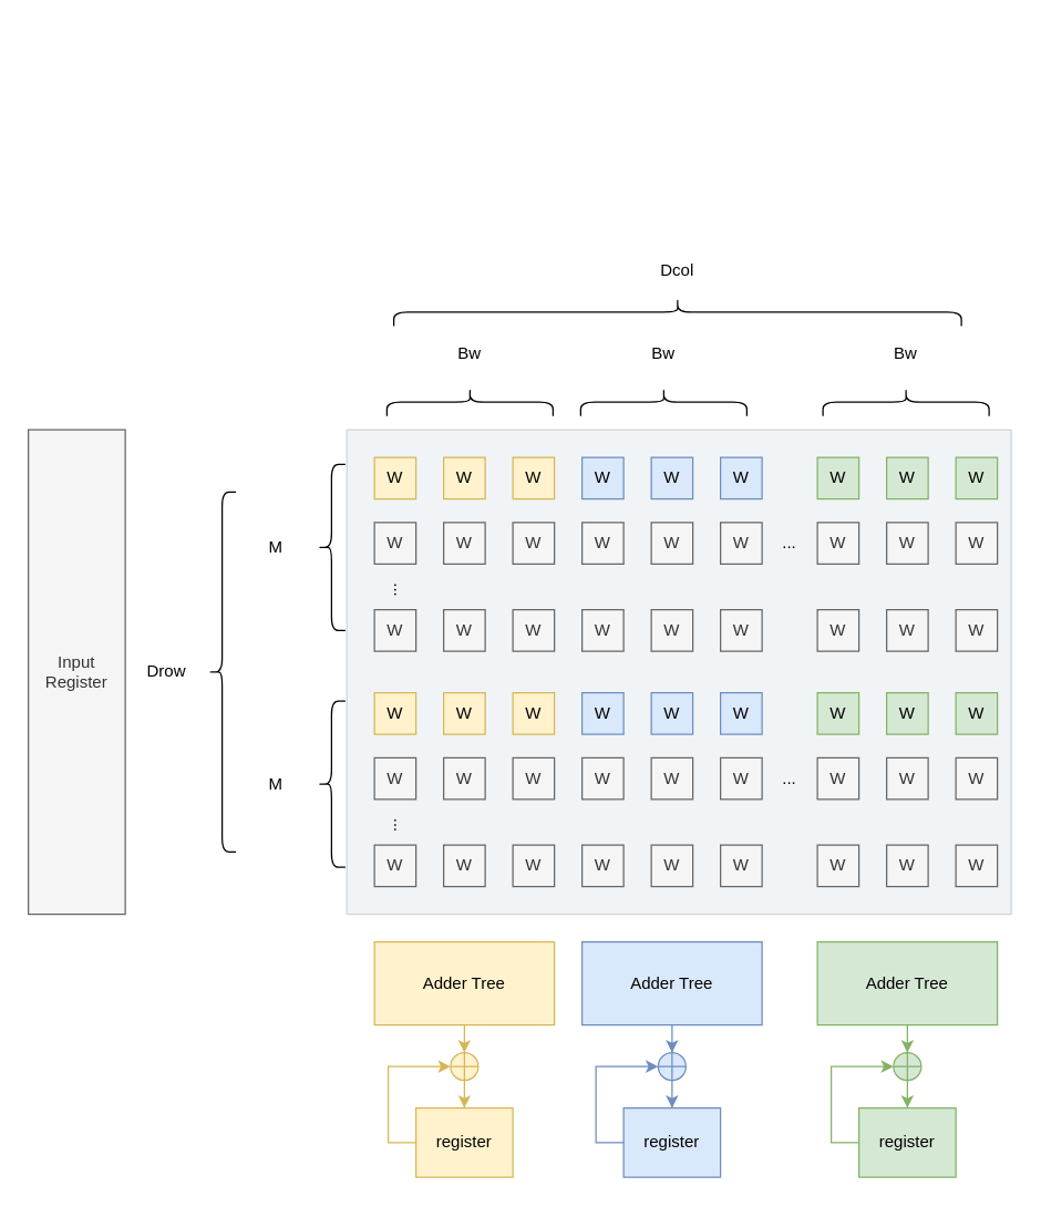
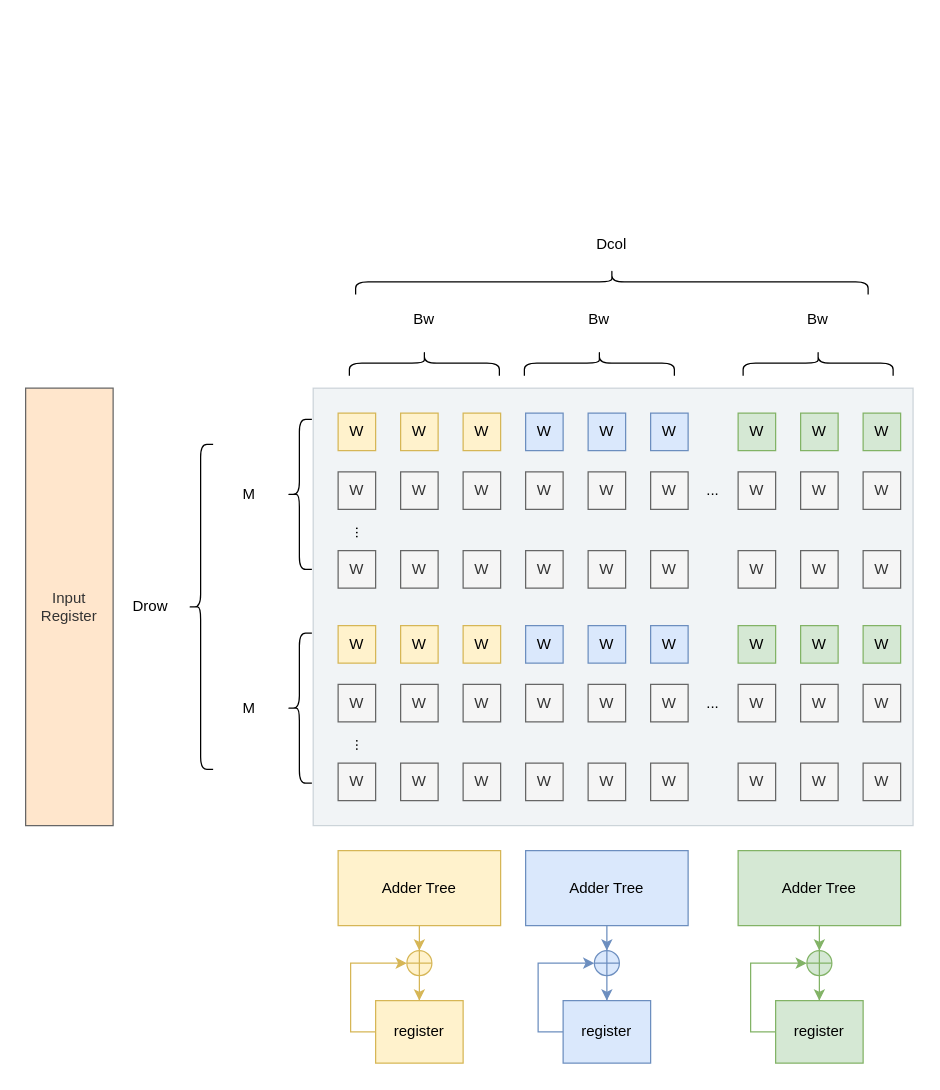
  <mxCell id="0" />
  <mxCell id="1" parent="0" />
  <mxCell id="2" value="" style="rounded=0;whiteSpace=wrap;html=1;fillColor=#bac8d3;strokeColor=#23445d;opacity=20;" vertex="1" parent="1"><mxGeometry x="250" y="310" width="480" height="350" as="geometry" /></mxCell>
  <mxCell id="3" value="W" style="rounded=0;whiteSpace=wrap;html=1;fillColor=#fff2cc;strokeColor=#d6b656;" vertex="1" parent="1"><mxGeometry x="270" y="330" width="30" height="30" as="geometry" /></mxCell>
  <mxCell id="4" value="W" style="rounded=0;whiteSpace=wrap;html=1;fillColor=#fff2cc;strokeColor=#d6b656;" vertex="1" parent="1"><mxGeometry x="320" y="330" width="30" height="30" as="geometry" /></mxCell>
  <mxCell id="5" value="W" style="rounded=0;whiteSpace=wrap;html=1;fillColor=#fff2cc;strokeColor=#d6b656;" vertex="1" parent="1"><mxGeometry x="370" y="330" width="30" height="30" as="geometry" /></mxCell>
  <mxCell id="6" value="W" style="rounded=0;whiteSpace=wrap;html=1;fillColor=#dae8fc;strokeColor=#6c8ebf;" vertex="1" parent="1"><mxGeometry x="420" y="330" width="30" height="30" as="geometry" /></mxCell>
  <mxCell id="7" value="W" style="rounded=0;whiteSpace=wrap;html=1;fillColor=#dae8fc;strokeColor=#6c8ebf;" vertex="1" parent="1"><mxGeometry x="470" y="330" width="30" height="30" as="geometry" /></mxCell>
  <mxCell id="8" value="W" style="rounded=0;whiteSpace=wrap;html=1;fillColor=#dae8fc;strokeColor=#6c8ebf;" vertex="1" parent="1"><mxGeometry x="520" y="330" width="30" height="30" as="geometry" /></mxCell>
  <mxCell id="9" value="W" style="rounded=0;whiteSpace=wrap;html=1;fillColor=#d5e8d4;strokeColor=#82b366;" vertex="1" parent="1"><mxGeometry x="590" y="330" width="30" height="30" as="geometry" /></mxCell>
  <mxCell id="10" value="W" style="rounded=0;whiteSpace=wrap;html=1;fillColor=#d5e8d4;strokeColor=#82b366;" vertex="1" parent="1"><mxGeometry x="640" y="330" width="30" height="30" as="geometry" /></mxCell>
  <mxCell id="11" value="W" style="rounded=0;whiteSpace=wrap;html=1;fillColor=#d5e8d4;strokeColor=#82b366;" vertex="1" parent="1"><mxGeometry x="690" y="330" width="30" height="30" as="geometry" /></mxCell>
  <mxCell id="12" value="..." style="text;html=1;strokeColor=none;fillColor=none;align=center;verticalAlign=middle;whiteSpace=wrap;rounded=0;" vertex="1" parent="1"><mxGeometry x="540" y="377" width="60" height="30" as="geometry" /></mxCell>
  <mxCell id="13" value="W" style="rounded=0;whiteSpace=wrap;html=1;fillColor=#f5f5f5;fontColor=#333333;strokeColor=#666666;" vertex="1" parent="1"><mxGeometry x="270" y="377" width="30" height="30" as="geometry" /></mxCell>
  <mxCell id="14" value="W" style="rounded=0;whiteSpace=wrap;html=1;fillColor=#f5f5f5;fontColor=#333333;strokeColor=#666666;" vertex="1" parent="1"><mxGeometry x="320" y="377" width="30" height="30" as="geometry" /></mxCell>
  <mxCell id="15" value="W" style="rounded=0;whiteSpace=wrap;html=1;fillColor=#f5f5f5;fontColor=#333333;strokeColor=#666666;" vertex="1" parent="1"><mxGeometry x="370" y="377" width="30" height="30" as="geometry" /></mxCell>
  <mxCell id="16" value="W" style="rounded=0;whiteSpace=wrap;html=1;fillColor=#f5f5f5;fontColor=#333333;strokeColor=#666666;" vertex="1" parent="1"><mxGeometry x="420" y="377" width="30" height="30" as="geometry" /></mxCell>
  <mxCell id="17" value="W" style="rounded=0;whiteSpace=wrap;html=1;fillColor=#f5f5f5;fontColor=#333333;strokeColor=#666666;" vertex="1" parent="1"><mxGeometry x="470" y="377" width="30" height="30" as="geometry" /></mxCell>
  <mxCell id="18" value="W" style="rounded=0;whiteSpace=wrap;html=1;fillColor=#f5f5f5;fontColor=#333333;strokeColor=#666666;" vertex="1" parent="1"><mxGeometry x="520" y="377" width="30" height="30" as="geometry" /></mxCell>
  <mxCell id="19" value="W" style="rounded=0;whiteSpace=wrap;html=1;fillColor=#f5f5f5;fontColor=#333333;strokeColor=#666666;" vertex="1" parent="1"><mxGeometry x="590" y="377" width="30" height="30" as="geometry" /></mxCell>
  <mxCell id="20" value="W" style="rounded=0;whiteSpace=wrap;html=1;fillColor=#f5f5f5;fontColor=#333333;strokeColor=#666666;" vertex="1" parent="1"><mxGeometry x="640" y="377" width="30" height="30" as="geometry" /></mxCell>
  <mxCell id="21" value="W" style="rounded=0;whiteSpace=wrap;html=1;fillColor=#f5f5f5;fontColor=#333333;strokeColor=#666666;" vertex="1" parent="1"><mxGeometry x="690" y="377" width="30" height="30" as="geometry" /></mxCell>
  <mxCell id="22" value="W" style="rounded=0;whiteSpace=wrap;html=1;fillColor=#f5f5f5;fontColor=#333333;strokeColor=#666666;" vertex="1" parent="1"><mxGeometry x="270" y="440" width="30" height="30" as="geometry" /></mxCell>
  <mxCell id="23" value="W" style="rounded=0;whiteSpace=wrap;html=1;fillColor=#f5f5f5;fontColor=#333333;strokeColor=#666666;" vertex="1" parent="1"><mxGeometry x="320" y="440" width="30" height="30" as="geometry" /></mxCell>
  <mxCell id="24" value="W" style="rounded=0;whiteSpace=wrap;html=1;fillColor=#f5f5f5;fontColor=#333333;strokeColor=#666666;" vertex="1" parent="1"><mxGeometry x="370" y="440" width="30" height="30" as="geometry" /></mxCell>
  <mxCell id="25" value="W" style="rounded=0;whiteSpace=wrap;html=1;fillColor=#f5f5f5;fontColor=#333333;strokeColor=#666666;" vertex="1" parent="1"><mxGeometry x="420" y="440" width="30" height="30" as="geometry" /></mxCell>
  <mxCell id="26" value="W" style="rounded=0;whiteSpace=wrap;html=1;fillColor=#f5f5f5;fontColor=#333333;strokeColor=#666666;" vertex="1" parent="1"><mxGeometry x="470" y="440" width="30" height="30" as="geometry" /></mxCell>
  <mxCell id="27" value="W" style="rounded=0;whiteSpace=wrap;html=1;fillColor=#f5f5f5;fontColor=#333333;strokeColor=#666666;" vertex="1" parent="1"><mxGeometry x="520" y="440" width="30" height="30" as="geometry" /></mxCell>
  <mxCell id="28" value="W" style="rounded=0;whiteSpace=wrap;html=1;fillColor=#f5f5f5;fontColor=#333333;strokeColor=#666666;" vertex="1" parent="1"><mxGeometry x="590" y="440" width="30" height="30" as="geometry" /></mxCell>
  <mxCell id="29" value="W" style="rounded=0;whiteSpace=wrap;html=1;fillColor=#f5f5f5;fontColor=#333333;strokeColor=#666666;" vertex="1" parent="1"><mxGeometry x="640" y="440" width="30" height="30" as="geometry" /></mxCell>
  <mxCell id="30" value="W" style="rounded=0;whiteSpace=wrap;html=1;fillColor=#f5f5f5;fontColor=#333333;strokeColor=#666666;" vertex="1" parent="1"><mxGeometry x="690" y="440" width="30" height="30" as="geometry" /></mxCell>
  <mxCell id="31" value="..." style="text;html=1;strokeColor=none;fillColor=none;align=center;verticalAlign=middle;whiteSpace=wrap;rounded=0;labelPosition=center;verticalLabelPosition=middle;rotation=90;" vertex="1" parent="1"><mxGeometry x="259" y="411" width="60" height="30" as="geometry" /></mxCell>
  <mxCell id="32" value="W" style="rounded=0;whiteSpace=wrap;html=1;fillColor=#fff2cc;strokeColor=#d6b656;" vertex="1" parent="1"><mxGeometry x="270" y="500" width="30" height="30" as="geometry" /></mxCell>
  <mxCell id="33" value="W" style="rounded=0;whiteSpace=wrap;html=1;fillColor=#fff2cc;strokeColor=#d6b656;" vertex="1" parent="1"><mxGeometry x="320" y="500" width="30" height="30" as="geometry" /></mxCell>
  <mxCell id="34" value="W" style="rounded=0;whiteSpace=wrap;html=1;fillColor=#fff2cc;strokeColor=#d6b656;" vertex="1" parent="1"><mxGeometry x="370" y="500" width="30" height="30" as="geometry" /></mxCell>
  <mxCell id="35" value="W" style="rounded=0;whiteSpace=wrap;html=1;fillColor=#dae8fc;strokeColor=#6c8ebf;" vertex="1" parent="1"><mxGeometry x="420" y="500" width="30" height="30" as="geometry" /></mxCell>
  <mxCell id="36" value="W" style="rounded=0;whiteSpace=wrap;html=1;fillColor=#dae8fc;strokeColor=#6c8ebf;" vertex="1" parent="1"><mxGeometry x="470" y="500" width="30" height="30" as="geometry" /></mxCell>
  <mxCell id="37" value="W" style="rounded=0;whiteSpace=wrap;html=1;fillColor=#dae8fc;strokeColor=#6c8ebf;" vertex="1" parent="1"><mxGeometry x="520" y="500" width="30" height="30" as="geometry" /></mxCell>
  <mxCell id="38" value="W" style="rounded=0;whiteSpace=wrap;html=1;fillColor=#d5e8d4;strokeColor=#82b366;" vertex="1" parent="1"><mxGeometry x="590" y="500" width="30" height="30" as="geometry" /></mxCell>
  <mxCell id="39" value="W" style="rounded=0;whiteSpace=wrap;html=1;fillColor=#d5e8d4;strokeColor=#82b366;" vertex="1" parent="1"><mxGeometry x="640" y="500" width="30" height="30" as="geometry" /></mxCell>
  <mxCell id="40" value="W" style="rounded=0;whiteSpace=wrap;html=1;fillColor=#d5e8d4;strokeColor=#82b366;" vertex="1" parent="1"><mxGeometry x="690" y="500" width="30" height="30" as="geometry" /></mxCell>
  <mxCell id="41" value="..." style="text;html=1;strokeColor=none;fillColor=none;align=center;verticalAlign=middle;whiteSpace=wrap;rounded=0;" vertex="1" parent="1"><mxGeometry x="540" y="547" width="60" height="30" as="geometry" /></mxCell>
  <mxCell id="42" value="W" style="rounded=0;whiteSpace=wrap;html=1;fillColor=#f5f5f5;fontColor=#333333;strokeColor=#666666;" vertex="1" parent="1"><mxGeometry x="270" y="547" width="30" height="30" as="geometry" /></mxCell>
  <mxCell id="43" value="W" style="rounded=0;whiteSpace=wrap;html=1;fillColor=#f5f5f5;fontColor=#333333;strokeColor=#666666;" vertex="1" parent="1"><mxGeometry x="320" y="547" width="30" height="30" as="geometry" /></mxCell>
  <mxCell id="44" value="W" style="rounded=0;whiteSpace=wrap;html=1;fillColor=#f5f5f5;fontColor=#333333;strokeColor=#666666;" vertex="1" parent="1"><mxGeometry x="370" y="547" width="30" height="30" as="geometry" /></mxCell>
  <mxCell id="45" value="W" style="rounded=0;whiteSpace=wrap;html=1;fillColor=#f5f5f5;fontColor=#333333;strokeColor=#666666;" vertex="1" parent="1"><mxGeometry x="420" y="547" width="30" height="30" as="geometry" /></mxCell>
  <mxCell id="46" value="W" style="rounded=0;whiteSpace=wrap;html=1;fillColor=#f5f5f5;fontColor=#333333;strokeColor=#666666;" vertex="1" parent="1"><mxGeometry x="470" y="547" width="30" height="30" as="geometry" /></mxCell>
  <mxCell id="47" value="W" style="rounded=0;whiteSpace=wrap;html=1;fillColor=#f5f5f5;fontColor=#333333;strokeColor=#666666;" vertex="1" parent="1"><mxGeometry x="520" y="547" width="30" height="30" as="geometry" /></mxCell>
  <mxCell id="48" value="W" style="rounded=0;whiteSpace=wrap;html=1;fillColor=#f5f5f5;fontColor=#333333;strokeColor=#666666;" vertex="1" parent="1"><mxGeometry x="590" y="547" width="30" height="30" as="geometry" /></mxCell>
  <mxCell id="49" value="W" style="rounded=0;whiteSpace=wrap;html=1;fillColor=#f5f5f5;fontColor=#333333;strokeColor=#666666;" vertex="1" parent="1"><mxGeometry x="640" y="547" width="30" height="30" as="geometry" /></mxCell>
  <mxCell id="50" value="W" style="rounded=0;whiteSpace=wrap;html=1;fillColor=#f5f5f5;fontColor=#333333;strokeColor=#666666;" vertex="1" parent="1"><mxGeometry x="690" y="547" width="30" height="30" as="geometry" /></mxCell>
  <mxCell id="51" value="W" style="rounded=0;whiteSpace=wrap;html=1;fillColor=#f5f5f5;fontColor=#333333;strokeColor=#666666;" vertex="1" parent="1"><mxGeometry x="270" y="610" width="30" height="30" as="geometry" /></mxCell>
  <mxCell id="52" value="W" style="rounded=0;whiteSpace=wrap;html=1;fillColor=#f5f5f5;fontColor=#333333;strokeColor=#666666;" vertex="1" parent="1"><mxGeometry x="320" y="610" width="30" height="30" as="geometry" /></mxCell>
  <mxCell id="53" value="W" style="rounded=0;whiteSpace=wrap;html=1;fillColor=#f5f5f5;fontColor=#333333;strokeColor=#666666;" vertex="1" parent="1"><mxGeometry x="370" y="610" width="30" height="30" as="geometry" /></mxCell>
  <mxCell id="54" value="W" style="rounded=0;whiteSpace=wrap;html=1;fillColor=#f5f5f5;fontColor=#333333;strokeColor=#666666;" vertex="1" parent="1"><mxGeometry x="420" y="610" width="30" height="30" as="geometry" /></mxCell>
  <mxCell id="55" value="W" style="rounded=0;whiteSpace=wrap;html=1;fillColor=#f5f5f5;fontColor=#333333;strokeColor=#666666;" vertex="1" parent="1"><mxGeometry x="470" y="610" width="30" height="30" as="geometry" /></mxCell>
  <mxCell id="56" value="W" style="rounded=0;whiteSpace=wrap;html=1;fillColor=#f5f5f5;fontColor=#333333;strokeColor=#666666;" vertex="1" parent="1"><mxGeometry x="520" y="610" width="30" height="30" as="geometry" /></mxCell>
  <mxCell id="57" value="W" style="rounded=0;whiteSpace=wrap;html=1;fillColor=#f5f5f5;fontColor=#333333;strokeColor=#666666;" vertex="1" parent="1"><mxGeometry x="590" y="610" width="30" height="30" as="geometry" /></mxCell>
  <mxCell id="58" value="W" style="rounded=0;whiteSpace=wrap;html=1;fillColor=#f5f5f5;fontColor=#333333;strokeColor=#666666;" vertex="1" parent="1"><mxGeometry x="640" y="610" width="30" height="30" as="geometry" /></mxCell>
  <mxCell id="59" value="W" style="rounded=0;whiteSpace=wrap;html=1;fillColor=#f5f5f5;fontColor=#333333;strokeColor=#666666;" vertex="1" parent="1"><mxGeometry x="690" y="610" width="30" height="30" as="geometry" /></mxCell>
  <mxCell id="60" value="..." style="text;html=1;strokeColor=none;fillColor=none;align=center;verticalAlign=middle;whiteSpace=wrap;rounded=0;labelPosition=center;verticalLabelPosition=middle;rotation=90;" vertex="1" parent="1"><mxGeometry x="259" y="581" width="60" height="30" as="geometry" /></mxCell>
  <mxCell id="61" value="" style="shape=curlyBracket;whiteSpace=wrap;html=1;rounded=1;labelPosition=left;verticalLabelPosition=middle;align=right;verticalAlign=middle;" vertex="1" parent="1"><mxGeometry x="229" y="335" width="20" height="120" as="geometry" /></mxCell>
  <mxCell id="62" value="M" style="text;html=1;strokeColor=none;fillColor=none;align=center;verticalAlign=middle;whiteSpace=wrap;rounded=0;" vertex="1" parent="1"><mxGeometry x="169" y="380" width="60" height="30" as="geometry" /></mxCell>
  <mxCell id="63" value="" style="shape=curlyBracket;whiteSpace=wrap;html=1;rounded=1;labelPosition=left;verticalLabelPosition=middle;align=right;verticalAlign=middle;rotation=90;" vertex="1" parent="1"><mxGeometry x="329" y="230" width="20" height="120" as="geometry" /></mxCell>
  <mxCell id="64" value="Bw" style="text;html=1;strokeColor=none;fillColor=none;align=center;verticalAlign=middle;whiteSpace=wrap;rounded=0;" vertex="1" parent="1"><mxGeometry x="309" y="240" width="60" height="30" as="geometry" /></mxCell>
  <mxCell id="65" value="" style="shape=curlyBracket;whiteSpace=wrap;html=1;rounded=1;labelPosition=left;verticalLabelPosition=middle;align=right;verticalAlign=middle;rotation=90;" vertex="1" parent="1"><mxGeometry x="469" y="230" width="20" height="120" as="geometry" /></mxCell>
  <mxCell id="66" value="" style="shape=curlyBracket;whiteSpace=wrap;html=1;rounded=1;labelPosition=left;verticalLabelPosition=middle;align=right;verticalAlign=middle;rotation=90;" vertex="1" parent="1"><mxGeometry x="644" y="230" width="20" height="120" as="geometry" /></mxCell>
  <mxCell id="67" value="" style="shape=curlyBracket;whiteSpace=wrap;html=1;rounded=1;labelPosition=left;verticalLabelPosition=middle;align=right;verticalAlign=middle;rotation=90;direction=north;" vertex="1" parent="1"><mxGeometry x="179" y="556" width="120" height="20" as="geometry" /></mxCell>
  <mxCell id="68" value="M" style="text;html=1;strokeColor=none;fillColor=none;align=center;verticalAlign=middle;whiteSpace=wrap;rounded=0;" vertex="1" parent="1"><mxGeometry x="169" y="551" width="60" height="30" as="geometry" /></mxCell>
  <mxCell id="69" value="Bw" style="text;html=1;strokeColor=none;fillColor=none;align=center;verticalAlign=middle;whiteSpace=wrap;rounded=0;" vertex="1" parent="1"><mxGeometry x="449" y="240" width="60" height="30" as="geometry" /></mxCell>
  <mxCell id="70" value="Bw" style="text;html=1;strokeColor=none;fillColor=none;align=center;verticalAlign=middle;whiteSpace=wrap;rounded=0;" vertex="1" parent="1"><mxGeometry x="624" y="240" width="60" height="30" as="geometry" /></mxCell>
  <mxCell id="71" value="" style="shape=curlyBracket;whiteSpace=wrap;html=1;rounded=1;labelPosition=left;verticalLabelPosition=middle;align=right;verticalAlign=middle;rotation=90;" vertex="1" parent="1"><mxGeometry x="479" y="20" width="20" height="410" as="geometry" /></mxCell>
  <mxCell id="72" value="Dcol" style="text;html=1;strokeColor=none;fillColor=none;align=center;verticalAlign=middle;whiteSpace=wrap;rounded=0;" vertex="1" parent="1"><mxGeometry x="459" y="180" width="60" height="30" as="geometry" /></mxCell>
  <mxCell id="73" value="" style="shape=curlyBracket;whiteSpace=wrap;html=1;rounded=1;labelPosition=left;verticalLabelPosition=middle;align=right;verticalAlign=middle;rotation=90;direction=north;" vertex="1" parent="1"><mxGeometry y="475" width="260" height="20" as="geometry" x="30" /></mxCell>
  <mxCell id="74" value="Drow" style="text;html=1;strokeColor=none;fillColor=none;align=center;verticalAlign=middle;whiteSpace=wrap;rounded=0;" vertex="1" parent="1"><mxGeometry x="90" y="470" width="60" height="30" as="geometry" /></mxCell>
  <mxCell id="75" style="edgeStyle=orthogonalEdgeStyle;rounded=0;orthogonalLoop=1;jettySize=auto;html=1;entryX=0.5;entryY=0;entryDx=0;entryDy=0;fillColor=#fff2cc;strokeColor=#d6b656;" edge="1" parent="1" source="76" target="80"><mxGeometry relative="1" as="geometry" /></mxCell>
  <mxCell id="76" value="Adder Tree" style="rounded=0;whiteSpace=wrap;html=1;fillColor=#fff2cc;strokeColor=#d6b656;" vertex="1" parent="1"><mxGeometry x="270" y="680" width="130" height="60" as="geometry" /></mxCell>
  <mxCell id="77" style="edgeStyle=orthogonalEdgeStyle;rounded=0;orthogonalLoop=1;jettySize=auto;html=1;entryX=0;entryY=0.5;entryDx=0;entryDy=0;exitX=0;exitY=0.5;exitDx=0;exitDy=0;fillColor=#fff2cc;strokeColor=#d6b656;" edge="1" parent="1" source="78" target="80"><mxGeometry relative="1" as="geometry" /></mxCell>
  <mxCell id="78" value="register" style="rounded=0;whiteSpace=wrap;html=1;fillColor=#fff2cc;strokeColor=#d6b656;" vertex="1" parent="1"><mxGeometry x="300" y="800" width="70" height="50" as="geometry" /></mxCell>
  <mxCell id="79" style="edgeStyle=orthogonalEdgeStyle;rounded=0;orthogonalLoop=1;jettySize=auto;html=1;entryX=0.5;entryY=0;entryDx=0;entryDy=0;fillColor=#fff2cc;strokeColor=#d6b656;" edge="1" parent="1" source="80" target="78"><mxGeometry relative="1" as="geometry" /></mxCell>
  <mxCell id="80" value="" style="shape=orEllipse;perimeter=ellipsePerimeter;whiteSpace=wrap;html=1;backgroundOutline=1;fillColor=#fff2cc;strokeColor=#d6b656;" vertex="1" parent="1"><mxGeometry x="325" y="760" width="20" height="20" as="geometry" /></mxCell>
  <mxCell id="81" style="edgeStyle=orthogonalEdgeStyle;rounded=0;orthogonalLoop=1;jettySize=auto;html=1;entryX=0.5;entryY=0;entryDx=0;entryDy=0;fillColor=#dae8fc;strokeColor=#6c8ebf;" edge="1" parent="1" source="82" target="86"><mxGeometry relative="1" as="geometry" /></mxCell>
  <mxCell id="82" value="Adder Tree" style="rounded=0;whiteSpace=wrap;html=1;fillColor=#dae8fc;strokeColor=#6c8ebf;" vertex="1" parent="1"><mxGeometry x="420" y="680" width="130" height="60" as="geometry" /></mxCell>
  <mxCell id="83" style="edgeStyle=orthogonalEdgeStyle;rounded=0;orthogonalLoop=1;jettySize=auto;html=1;entryX=0;entryY=0.5;entryDx=0;entryDy=0;exitX=0;exitY=0.5;exitDx=0;exitDy=0;fillColor=#dae8fc;strokeColor=#6c8ebf;" edge="1" parent="1" source="84" target="86"><mxGeometry relative="1" as="geometry" /></mxCell>
  <mxCell id="84" value="register" style="rounded=0;whiteSpace=wrap;html=1;fillColor=#dae8fc;strokeColor=#6c8ebf;" vertex="1" parent="1"><mxGeometry x="450" y="800" width="70" height="50" as="geometry" /></mxCell>
  <mxCell id="85" style="edgeStyle=orthogonalEdgeStyle;rounded=0;orthogonalLoop=1;jettySize=auto;html=1;entryX=0.5;entryY=0;entryDx=0;entryDy=0;fillColor=#dae8fc;strokeColor=#6c8ebf;" edge="1" parent="1" source="86" target="84"><mxGeometry relative="1" as="geometry" /></mxCell>
  <mxCell id="86" value="" style="shape=orEllipse;perimeter=ellipsePerimeter;whiteSpace=wrap;html=1;backgroundOutline=1;fillColor=#dae8fc;strokeColor=#6c8ebf;" vertex="1" parent="1"><mxGeometry x="475" y="760" width="20" height="20" as="geometry" /></mxCell>
  <mxCell id="87" style="edgeStyle=orthogonalEdgeStyle;rounded=0;orthogonalLoop=1;jettySize=auto;html=1;entryX=0.5;entryY=0;entryDx=0;entryDy=0;fillColor=#d5e8d4;strokeColor=#82b366;" edge="1" parent="1" source="88" target="92"><mxGeometry relative="1" as="geometry" /></mxCell>
  <mxCell id="88" value="Adder Tree" style="rounded=0;whiteSpace=wrap;html=1;fillColor=#d5e8d4;strokeColor=#82b366;" vertex="1" parent="1"><mxGeometry x="590" y="680" width="130" height="60" as="geometry" /></mxCell>
  <mxCell id="89" style="edgeStyle=orthogonalEdgeStyle;rounded=0;orthogonalLoop=1;jettySize=auto;html=1;entryX=0;entryY=0.5;entryDx=0;entryDy=0;exitX=0;exitY=0.5;exitDx=0;exitDy=0;fillColor=#d5e8d4;strokeColor=#82b366;" edge="1" parent="1" source="90" target="92"><mxGeometry relative="1" as="geometry" /></mxCell>
  <mxCell id="90" value="register" style="rounded=0;whiteSpace=wrap;html=1;fillColor=#d5e8d4;strokeColor=#82b366;" vertex="1" parent="1"><mxGeometry x="620" y="800" width="70" height="50" as="geometry" /></mxCell>
  <mxCell id="91" style="edgeStyle=orthogonalEdgeStyle;rounded=0;orthogonalLoop=1;jettySize=auto;html=1;entryX=0.5;entryY=0;entryDx=0;entryDy=0;fillColor=#d5e8d4;strokeColor=#82b366;" edge="1" parent="1" source="92" target="90"><mxGeometry relative="1" as="geometry" /></mxCell>
  <mxCell id="92" value="" style="shape=orEllipse;perimeter=ellipsePerimeter;whiteSpace=wrap;html=1;backgroundOutline=1;fillColor=#d5e8d4;strokeColor=#82b366;" vertex="1" parent="1"><mxGeometry x="645" y="760" width="20" height="20" as="geometry" /></mxCell>
- <mxCell id="93" value="Input Register" style="rounded=0;whiteSpace=wrap;html=1;fillColor=#f5f5f5;strokeColor=#666666;fontColor=#333333;" vertex="1" parent="1"><mxGeometry x="20" y="310" width="70" height="350" as="geometry" /></mxCell>
+ <mxCell id="93" value="Input Register" style="rounded=0;whiteSpace=wrap;html=1;fillColor=#ffe6cc;strokeColor=#666666;fontColor=#333333;" vertex="1" parent="1"><mxGeometry x="20" y="310" width="70" height="350" as="geometry" /></mxCell>
